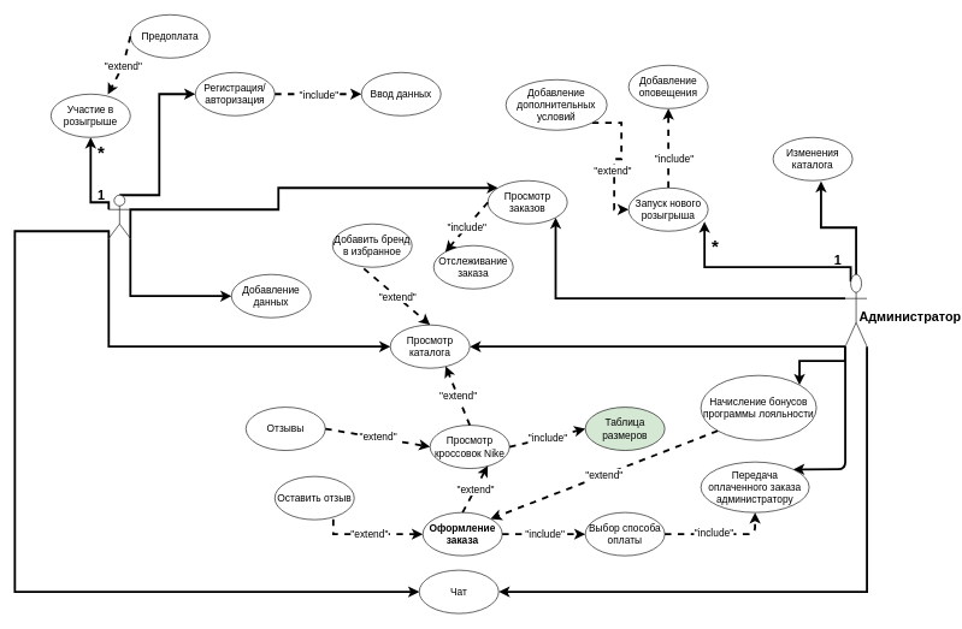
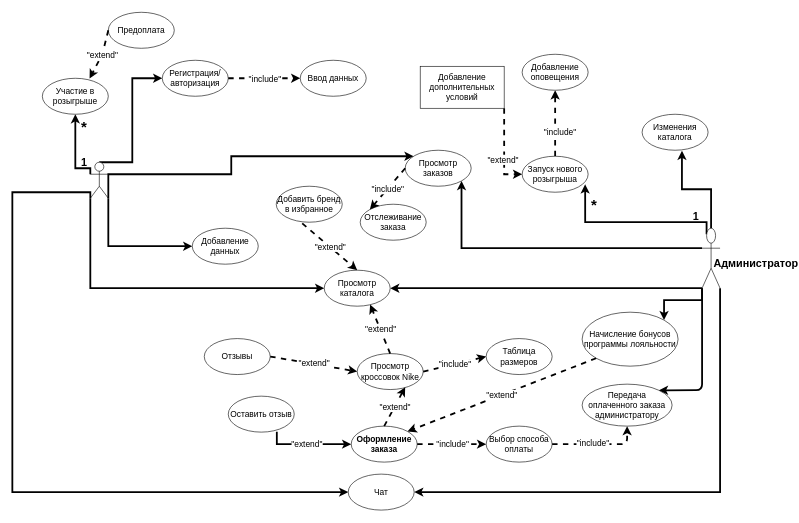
  <mxCell id="0" />
  <mxCell id="1" parent="0" />
  <mxCell id="2" style="edgeStyle=orthogonalEdgeStyle;rounded=0;orthogonalLoop=1;jettySize=auto;html=1;exitX=0;exitY=1;exitDx=0;exitDy=0;exitPerimeter=0;entryX=0;entryY=0.5;entryDx=0;entryDy=0;strokeWidth=3;fontSize=14;" parent="1" source="8" target="17" edge="1"><mxGeometry relative="1" as="geometry"><Array as="points"><mxPoint x="150" y="480" /></Array></mxGeometry></mxCell>
  <mxCell id="3" style="edgeStyle=orthogonalEdgeStyle;rounded=0;orthogonalLoop=1;jettySize=auto;html=1;exitX=0.5;exitY=0;exitDx=0;exitDy=0;exitPerimeter=0;entryX=0;entryY=0.5;entryDx=0;entryDy=0;strokeWidth=3;fontSize=14;" parent="1" source="8" target="16" edge="1"><mxGeometry relative="1" as="geometry"><Array as="points"><mxPoint x="220" y="270" /><mxPoint x="220" y="130" /></Array></mxGeometry></mxCell>
  <mxCell id="4" style="edgeStyle=orthogonalEdgeStyle;rounded=0;orthogonalLoop=1;jettySize=auto;html=1;exitX=0;exitY=1;exitDx=0;exitDy=0;exitPerimeter=0;entryX=0;entryY=0.5;entryDx=0;entryDy=0;strokeWidth=3;fontSize=14;" parent="1" source="8" target="18" edge="1"><mxGeometry relative="1" as="geometry"><Array as="points"><mxPoint x="150" y="320" /><mxPoint x="20" y="320" /><mxPoint x="20" y="820" /></Array></mxGeometry></mxCell>
  <mxCell id="5" style="edgeStyle=orthogonalEdgeStyle;rounded=0;orthogonalLoop=1;jettySize=auto;html=1;entryX=0;entryY=0.5;entryDx=0;entryDy=0;strokeWidth=3;fontSize=14;exitX=1;exitY=1;exitDx=0;exitDy=0;exitPerimeter=0;" parent="1" source="8" target="22" edge="1"><mxGeometry relative="1" as="geometry"><mxPoint x="170" y="410" as="sourcePoint" /></mxGeometry></mxCell>
  <mxCell id="6" style="edgeStyle=orthogonalEdgeStyle;rounded=0;orthogonalLoop=1;jettySize=auto;html=1;exitX=0;exitY=0.333;exitDx=0;exitDy=0;exitPerimeter=0;entryX=0.5;entryY=1;entryDx=0;entryDy=0;strokeWidth=3;fontSize=14;" parent="1" source="8" target="23" edge="1"><mxGeometry relative="1" as="geometry"><mxPoint x="270" y="400" as="targetPoint" /><Array as="points"><mxPoint x="125" y="280" /></Array></mxGeometry></mxCell>
  <mxCell id="7" style="edgeStyle=orthogonalEdgeStyle;rounded=0;orthogonalLoop=1;jettySize=auto;html=1;exitX=1;exitY=1;exitDx=0;exitDy=0;exitPerimeter=0;strokeWidth=3;fontSize=14;" parent="1" source="8" target="33" edge="1"><mxGeometry relative="1" as="geometry"><Array as="points"><mxPoint x="180" y="290" /><mxPoint x="385" y="290" /><mxPoint x="385" y="260" /></Array></mxGeometry></mxCell>
  <mxCell id="8" value="" style="shape=umlActor;verticalLabelPosition=bottom;verticalAlign=top;html=1;outlineConnect=0;fontSize=14;" parent="1" vertex="1"><mxGeometry x="150" y="270" width="30" height="60" as="geometry" /></mxCell>
  <mxCell id="9" style="edgeStyle=orthogonalEdgeStyle;rounded=0;orthogonalLoop=1;jettySize=auto;html=1;exitX=1;exitY=1;exitDx=0;exitDy=0;exitPerimeter=0;strokeWidth=3;fontSize=14;entryX=1;entryY=0.5;entryDx=0;entryDy=0;" parent="1" source="15" target="18" edge="1"><mxGeometry relative="1" as="geometry"><Array as="points"><mxPoint x="1200" y="820" /></Array><mxPoint x="380" y="891" as="targetPoint" /></mxGeometry></mxCell>
  <mxCell id="10" style="edgeStyle=orthogonalEdgeStyle;rounded=0;orthogonalLoop=1;jettySize=auto;html=1;exitX=0;exitY=1;exitDx=0;exitDy=0;exitPerimeter=0;entryX=1;entryY=0.5;entryDx=0;entryDy=0;strokeWidth=3;fontSize=14;" parent="1" source="15" target="17" edge="1"><mxGeometry relative="1" as="geometry"><Array as="points"><mxPoint x="950" y="480" /><mxPoint x="950" y="480" /></Array></mxGeometry></mxCell>
  <mxCell id="11" style="edgeStyle=orthogonalEdgeStyle;rounded=0;orthogonalLoop=1;jettySize=auto;html=1;exitX=0.5;exitY=0;exitDx=0;exitDy=0;exitPerimeter=0;entryX=0.604;entryY=1.014;entryDx=0;entryDy=0;entryPerimeter=0;fontSize=14;strokeWidth=3;" parent="1" source="15" target="24" edge="1"><mxGeometry relative="1" as="geometry" /></mxCell>
  <mxCell id="12" style="edgeStyle=orthogonalEdgeStyle;rounded=0;orthogonalLoop=1;jettySize=auto;html=1;exitX=0.25;exitY=0.1;exitDx=0;exitDy=0;exitPerimeter=0;entryX=0.955;entryY=0.779;entryDx=0;entryDy=0;entryPerimeter=0;fontSize=14;strokeWidth=3;" parent="1" source="15" target="27" edge="1"><mxGeometry relative="1" as="geometry"><Array as="points"><mxPoint x="1178" y="370" /><mxPoint x="975" y="370" /></Array></mxGeometry></mxCell>
  <mxCell id="13" style="edgeStyle=orthogonalEdgeStyle;rounded=0;orthogonalLoop=1;jettySize=auto;html=1;exitX=0;exitY=0.333;exitDx=0;exitDy=0;exitPerimeter=0;entryX=1;entryY=1;entryDx=0;entryDy=0;strokeWidth=3;fontSize=14;" parent="1" source="15" target="33" edge="1"><mxGeometry relative="1" as="geometry" /></mxCell>
  <mxCell id="14" style="edgeStyle=orthogonalEdgeStyle;rounded=0;orthogonalLoop=1;jettySize=auto;html=1;exitX=0;exitY=1;exitDx=0;exitDy=0;exitPerimeter=0;entryX=1;entryY=0;entryDx=0;entryDy=0;strokeWidth=3;fontSize=14;" parent="1" source="15" target="54" edge="1"><mxGeometry relative="1" as="geometry" /></mxCell>
  <mxCell id="15" value="" style="shape=umlActor;verticalLabelPosition=bottom;verticalAlign=top;html=1;outlineConnect=0;fontSize=14;" parent="1" vertex="1"><mxGeometry x="1170" y="380" width="30" height="100" as="geometry" /></mxCell>
  <mxCell id="16" value="Регистрация/авторизация" style="ellipse;whiteSpace=wrap;html=1;fontSize=14;" parent="1" vertex="1"><mxGeometry x="270" y="100" width="110" height="60" as="geometry" /></mxCell>
  <mxCell id="17" value="Просмотр каталога" style="ellipse;whiteSpace=wrap;html=1;fontSize=14;" parent="1" vertex="1"><mxGeometry x="540" y="450" width="110" height="60" as="geometry" /></mxCell>
  <mxCell id="18" value="Чат" style="ellipse;whiteSpace=wrap;html=1;fontSize=14;" parent="1" vertex="1"><mxGeometry x="580" y="790" width="110" height="60" as="geometry" /></mxCell>
  <mxCell id="19" value="Добавить бренд в избранное" style="ellipse;whiteSpace=wrap;html=1;fontSize=14;" parent="1" vertex="1"><mxGeometry x="460" y="310" width="110" height="60" as="geometry" /></mxCell>
  <mxCell id="20" value="Просмотр кроссовок Nike" style="ellipse;whiteSpace=wrap;html=1;fontSize=14;" parent="1" vertex="1"><mxGeometry x="595" y="589" width="110" height="60" as="geometry" /></mxCell>
  <mxCell id="21" value="Оформление заказа" style="ellipse;whiteSpace=wrap;html=1;fontSize=14;fontStyle=1" parent="1" vertex="1"><mxGeometry x="585" y="710" width="110" height="60" as="geometry" /></mxCell>
  <mxCell id="22" value="Добавление данных" style="ellipse;whiteSpace=wrap;html=1;fontSize=14;" parent="1" vertex="1"><mxGeometry x="320" y="380" width="110" height="60" as="geometry" /></mxCell>
  <mxCell id="23" value="Участие в розыгрыше" style="ellipse;whiteSpace=wrap;html=1;fontSize=14;" parent="1" vertex="1"><mxGeometry x="70" y="130" width="110" height="60" as="geometry" /></mxCell>
  <mxCell id="24" value="Изменения каталога" style="ellipse;whiteSpace=wrap;html=1;fontSize=14;" parent="1" vertex="1"><mxGeometry x="1070" y="190" width="110" height="60" as="geometry" /></mxCell>
  <mxCell id="25" style="edgeStyle=orthogonalEdgeStyle;rounded=0;orthogonalLoop=1;jettySize=auto;html=1;exitX=0.5;exitY=0;exitDx=0;exitDy=0;entryX=0.5;entryY=1;entryDx=0;entryDy=0;dashed=1;strokeWidth=3;fontSize=14;" parent="1" source="27" target="41" edge="1"><mxGeometry relative="1" as="geometry" /></mxCell>
  <mxCell id="26" value="&quot;include&quot;" style="edgeLabel;html=1;align=center;verticalAlign=middle;resizable=0;points=[];fontSize=14;" parent="25" vertex="1" connectable="0"><mxGeometry x="-0.234" y="-7" relative="1" as="geometry"><mxPoint y="1" as="offset" /></mxGeometry></mxCell>
  <mxCell id="27" value="Запуск нового розыгрыша" style="ellipse;whiteSpace=wrap;html=1;fontSize=14;" parent="1" vertex="1"><mxGeometry x="870" y="260" width="110" height="60" as="geometry" /></mxCell>
- <mxCell id="28" value="Таблица размеров" style="ellipse;whiteSpace=wrap;html=1;fontSize=14;fillColor=#d5e8d4;" parent="1" vertex="1"><mxGeometry x="810" y="564" width="110" height="60" as="geometry" /></mxCell>
+ <mxCell id="28" value="Таблица размеров" style="ellipse;whiteSpace=wrap;html=1;fontSize=14;" parent="1" vertex="1"><mxGeometry x="810" y="564" width="110" height="60" as="geometry" /></mxCell>
  <mxCell id="29" value="Отзывы" style="ellipse;whiteSpace=wrap;html=1;fontSize=14;" parent="1" vertex="1"><mxGeometry x="340" y="564" width="110" height="60" as="geometry" /></mxCell>
- <mxCell id="30" style="edgeStyle=orthogonalEdgeStyle;rounded=0;orthogonalLoop=1;jettySize=auto;html=1;dashed=1;fontSize=14;exitX=0.736;exitY=0.991;exitDx=0;exitDy=0;exitPerimeter=0;strokeWidth=3;" parent="1" source="32" target="21" edge="1"><mxGeometry relative="1" as="geometry"><Array as="points"><mxPoint x="461" y="740" /></Array></mxGeometry></mxCell>
+ <mxCell id="30" style="edgeStyle=orthogonalEdgeStyle;rounded=0;orthogonalLoop=1;jettySize=auto;html=1;dashed=0;fontSize=14;exitX=0.736;exitY=0.991;exitDx=0;exitDy=0;exitPerimeter=0;strokeWidth=3;" parent="1" source="32" target="21" edge="1"><mxGeometry relative="1" as="geometry"><Array as="points"><mxPoint x="461" y="740" /></Array></mxGeometry></mxCell>
  <mxCell id="31" value="&quot;extend&quot;" style="edgeLabel;html=1;align=center;verticalAlign=middle;resizable=0;points=[];fontSize=14;" parent="30" vertex="1" connectable="0"><mxGeometry x="-0.188" y="-4" relative="1" as="geometry"><mxPoint x="10.97" y="-4" as="offset" /></mxGeometry></mxCell>
  <mxCell id="32" value="Оставить отзыв" style="ellipse;whiteSpace=wrap;html=1;fontSize=14;" parent="1" vertex="1"><mxGeometry x="380" y="660" width="110" height="60" as="geometry" /></mxCell>
  <mxCell id="33" value="Просмотр заказов" style="ellipse;whiteSpace=wrap;html=1;fontSize=14;" parent="1" vertex="1"><mxGeometry x="675" y="250" width="110" height="60" as="geometry" /></mxCell>
  <mxCell id="34" value="" style="endArrow=classic;html=1;dashed=1;strokeWidth=3;entryX=0.5;entryY=0;entryDx=0;entryDy=0;exitX=0.394;exitY=1.033;exitDx=0;exitDy=0;exitPerimeter=0;fontSize=14;" parent="1" source="19" target="17" edge="1"><mxGeometry relative="1" as="geometry"><mxPoint x="500" y="360" as="sourcePoint" /><mxPoint x="600" y="360" as="targetPoint" /></mxGeometry></mxCell>
  <mxCell id="35" value="&quot;extend&quot;" style="edgeLabel;resizable=0;html=1;align=center;verticalAlign=middle;fontSize=14;" parent="34" connectable="0" vertex="1"><mxGeometry relative="1" as="geometry" /></mxCell>
  <mxCell id="36" value="" style="endArrow=classic;html=1;dashed=1;strokeWidth=3;fontSize=14;exitX=1;exitY=0.5;exitDx=0;exitDy=0;entryX=0;entryY=0.5;entryDx=0;entryDy=0;" parent="1" source="29" target="20" edge="1"><mxGeometry relative="1" as="geometry"><mxPoint x="500" y="530" as="sourcePoint" /><mxPoint x="600" y="530" as="targetPoint" /></mxGeometry></mxCell>
  <mxCell id="37" value="&quot;extend&quot;" style="edgeLabel;resizable=0;html=1;align=center;verticalAlign=middle;fontSize=14;" parent="36" connectable="0" vertex="1"><mxGeometry relative="1" as="geometry"><mxPoint y="-2" as="offset" /></mxGeometry></mxCell>
  <mxCell id="38" value="Выбор способа оплаты" style="ellipse;whiteSpace=wrap;html=1;fontSize=14;" parent="1" vertex="1"><mxGeometry x="810" y="710" width="110" height="60" as="geometry" /></mxCell>
  <mxCell id="39" value="" style="endArrow=classic;html=1;dashed=1;strokeWidth=3;fontSize=14;entryX=0;entryY=0.5;entryDx=0;entryDy=0;exitX=1;exitY=0.5;exitDx=0;exitDy=0;" parent="1" source="21" target="38" edge="1"><mxGeometry relative="1" as="geometry"><mxPoint x="500" y="520" as="sourcePoint" /><mxPoint x="600" y="520" as="targetPoint" /></mxGeometry></mxCell>
  <mxCell id="40" value="&quot;include&quot;" style="edgeLabel;resizable=0;html=1;align=center;verticalAlign=middle;fontSize=14;" parent="39" connectable="0" vertex="1"><mxGeometry relative="1" as="geometry" /></mxCell>
  <mxCell id="41" value="Добавление оповещения" style="ellipse;whiteSpace=wrap;html=1;fontSize=14;" parent="1" vertex="1"><mxGeometry x="870" y="90" width="110" height="60" as="geometry" /></mxCell>
  <mxCell id="42" style="edgeStyle=orthogonalEdgeStyle;rounded=0;orthogonalLoop=1;jettySize=auto;html=1;exitX=1;exitY=1;exitDx=0;exitDy=0;entryX=0;entryY=0.5;entryDx=0;entryDy=0;dashed=1;strokeWidth=3;fontSize=14;" parent="1" source="44" target="27" edge="1"><mxGeometry relative="1" as="geometry" /></mxCell>
  <mxCell id="43" value="&quot;extend&quot;" style="edgeLabel;html=1;align=center;verticalAlign=middle;resizable=0;points=[];fontSize=14;" parent="42" vertex="1" connectable="0"><mxGeometry x="0.213" y="-3" relative="1" as="geometry"><mxPoint as="offset" /></mxGeometry></mxCell>
- <mxCell id="44" value="Добавление дополнительных условий" style="ellipse;whiteSpace=wrap;html=1;fontSize=14;" parent="1" vertex="1"><mxGeometry x="700" y="110" width="140" height="70" as="geometry" /></mxCell>
+ <mxCell id="44" value="Добавление дополнительных условий" style="whiteSpace=wrap;html=1;fontSize=14;rounded=0;" parent="1" vertex="1"><mxGeometry x="700" y="110" width="140" height="70" as="geometry" /></mxCell>
  <mxCell id="45" value="" style="endArrow=classic;html=1;dashed=1;strokeWidth=3;fontSize=14;exitX=0.5;exitY=0;exitDx=0;exitDy=0;entryX=0.727;entryY=0.933;entryDx=0;entryDy=0;entryPerimeter=0;" parent="1" source="21" target="20" edge="1"><mxGeometry relative="1" as="geometry"><mxPoint x="530" y="520" as="sourcePoint" /><mxPoint x="630" y="520" as="targetPoint" /></mxGeometry></mxCell>
  <mxCell id="46" value="&quot;extend&quot;" style="edgeLabel;resizable=0;html=1;align=center;verticalAlign=middle;fontSize=14;" parent="45" connectable="0" vertex="1"><mxGeometry relative="1" as="geometry" /></mxCell>
  <mxCell id="47" value="" style="endArrow=classic;html=1;dashed=1;strokeWidth=3;fontSize=14;exitX=0.5;exitY=0;exitDx=0;exitDy=0;entryX=0.696;entryY=0.954;entryDx=0;entryDy=0;entryPerimeter=0;" parent="1" source="20" target="17" edge="1"><mxGeometry relative="1" as="geometry"><mxPoint x="530" y="520" as="sourcePoint" /><mxPoint x="630" y="520" as="targetPoint" /></mxGeometry></mxCell>
  <mxCell id="48" value="&quot;extend&quot;" style="edgeLabel;resizable=0;html=1;align=center;verticalAlign=middle;fontSize=14;" parent="47" connectable="0" vertex="1"><mxGeometry relative="1" as="geometry" /></mxCell>
  <mxCell id="49" value="Передача оплаченного заказа администратору" style="ellipse;whiteSpace=wrap;html=1;fontSize=14;" parent="1" vertex="1"><mxGeometry x="970" y="640" width="150" height="70" as="geometry" /></mxCell>
  <mxCell id="50" value="" style="endArrow=classic;html=1;dashed=1;strokeWidth=3;fontSize=14;entryX=0.5;entryY=1;entryDx=0;entryDy=0;exitX=1;exitY=0.5;exitDx=0;exitDy=0;" parent="1" source="38" target="49" edge="1"><mxGeometry relative="1" as="geometry"><mxPoint x="530" y="500" as="sourcePoint" /><mxPoint x="630" y="500" as="targetPoint" /><Array as="points"><mxPoint x="1045" y="740" /></Array></mxGeometry></mxCell>
  <mxCell id="51" value="&quot;include&quot;" style="edgeLabel;resizable=0;html=1;align=center;verticalAlign=middle;fontSize=14;" parent="50" connectable="0" vertex="1"><mxGeometry relative="1" as="geometry"><mxPoint x="-11" y="-2" as="offset" /></mxGeometry></mxCell>
  <mxCell id="52" value="" style="endArrow=classic;html=1;strokeWidth=3;fontSize=14;exitX=0;exitY=1;exitDx=0;exitDy=0;exitPerimeter=0;entryX=1;entryY=0;entryDx=0;entryDy=0;" parent="1" source="15" target="49" edge="1"><mxGeometry width="50" height="50" relative="1" as="geometry"><mxPoint x="550" y="530" as="sourcePoint" /><mxPoint x="600" y="480" as="targetPoint" /><Array as="points"><mxPoint x="1170" y="650" /></Array></mxGeometry></mxCell>
  <mxCell id="53" value="&lt;font style=&quot;font-size: 18px;&quot;&gt;&lt;b style=&quot;font-size: 18px;&quot;&gt;Администратор&lt;/b&gt;&lt;/font&gt;" style="text;html=1;strokeColor=none;fillColor=none;align=center;verticalAlign=middle;whiteSpace=wrap;rounded=0;fontSize=18;" parent="1" vertex="1"><mxGeometry x="1240" y="430" width="40" height="20" as="geometry" /></mxCell>
  <mxCell id="54" value="Начисление бонусов программы лояльности" style="ellipse;whiteSpace=wrap;html=1;fontSize=14;" parent="1" vertex="1"><mxGeometry x="970" y="520" width="160" height="90" as="geometry" /></mxCell>
  <mxCell id="55" value="" style="endArrow=classic;html=1;strokeWidth=3;fontSize=14;exitX=0;exitY=1;exitDx=0;exitDy=0;entryX=1;entryY=0;entryDx=0;entryDy=0;dashed=1;" parent="1" source="54" target="21" edge="1"><mxGeometry relative="1" as="geometry"><mxPoint x="600" y="520" as="sourcePoint" /><mxPoint x="700" y="520" as="targetPoint" /></mxGeometry></mxCell>
  <mxCell id="56" value="&quot;extend&quot;" style="edgeLabel;resizable=0;html=1;align=center;verticalAlign=middle;fontSize=14;" parent="55" connectable="0" vertex="1"><mxGeometry relative="1" as="geometry" /></mxCell>
  <mxCell id="57" value="" style="endArrow=classic;html=1;dashed=1;strokeWidth=3;fontSize=14;entryX=0;entryY=0.5;entryDx=0;entryDy=0;exitX=1;exitY=0.5;exitDx=0;exitDy=0;" parent="1" source="20" target="28" edge="1"><mxGeometry relative="1" as="geometry"><mxPoint x="560" y="560" as="sourcePoint" /><mxPoint x="660" y="560" as="targetPoint" /></mxGeometry></mxCell>
  <mxCell id="58" value="&quot;include&quot;" style="edgeLabel;resizable=0;html=1;align=center;verticalAlign=middle;fontSize=14;" parent="57" connectable="0" vertex="1"><mxGeometry relative="1" as="geometry" /></mxCell>
  <mxCell id="59" value="Ввод данных" style="ellipse;whiteSpace=wrap;html=1;fontSize=14;" parent="1" vertex="1"><mxGeometry x="500" y="100" width="110" height="60" as="geometry" /></mxCell>
  <mxCell id="60" value="" style="endArrow=classic;html=1;dashed=1;strokeWidth=3;fontSize=14;entryX=0;entryY=0.5;entryDx=0;entryDy=0;exitX=1;exitY=0.5;exitDx=0;exitDy=0;" parent="1" source="16" target="59" edge="1"><mxGeometry relative="1" as="geometry"><mxPoint x="380" y="210" as="sourcePoint" /><mxPoint x="480" y="210" as="targetPoint" /></mxGeometry></mxCell>
  <mxCell id="61" value="&lt;font style=&quot;font-size: 14px&quot;&gt;&quot;include&quot;&lt;/font&gt;" style="edgeLabel;resizable=0;html=1;align=center;verticalAlign=middle;fontSize=14;" parent="60" connectable="0" vertex="1"><mxGeometry relative="1" as="geometry" /></mxCell>
  <mxCell id="62" value="Отслеживание заказа" style="ellipse;whiteSpace=wrap;html=1;fontSize=14;" parent="1" vertex="1"><mxGeometry x="600" y="340" width="110" height="60" as="geometry" /></mxCell>
  <mxCell id="63" value="" style="endArrow=classic;html=1;dashed=1;strokeWidth=3;fontSize=14;entryX=0;entryY=0;entryDx=0;entryDy=0;exitX=0;exitY=0.5;exitDx=0;exitDy=0;" parent="1" source="33" target="62" edge="1"><mxGeometry relative="1" as="geometry"><mxPoint x="540" y="230" as="sourcePoint" /><mxPoint x="640" y="230" as="targetPoint" /></mxGeometry></mxCell>
  <mxCell id="64" value="&quot;include&quot;" style="edgeLabel;resizable=0;html=1;align=center;verticalAlign=middle;fontSize=14;" parent="63" connectable="0" vertex="1"><mxGeometry relative="1" as="geometry" /></mxCell>
  <mxCell id="65" value="Предоплата" style="ellipse;whiteSpace=wrap;html=1;fontSize=14;" parent="1" vertex="1"><mxGeometry x="180" y="20" width="110" height="60" as="geometry" /></mxCell>
  <mxCell id="66" value="" style="endArrow=classic;html=1;dashed=1;strokeWidth=3;fontSize=14;exitX=0;exitY=0.5;exitDx=0;exitDy=0;entryX=0.716;entryY=0.009;entryDx=0;entryDy=0;entryPerimeter=0;" parent="1" source="65" target="23" edge="1"><mxGeometry relative="1" as="geometry"><mxPoint x="540" y="230" as="sourcePoint" /><mxPoint x="640" y="230" as="targetPoint" /><Array as="points"><mxPoint x="170" y="90" /></Array></mxGeometry></mxCell>
  <mxCell id="67" value="&quot;extend&quot;" style="edgeLabel;resizable=0;html=1;align=center;verticalAlign=middle;fontSize=14;" parent="66" connectable="0" vertex="1"><mxGeometry relative="1" as="geometry" /></mxCell>
  <mxCell id="68" value="1" style="text;html=1;strokeColor=none;fillColor=none;align=center;verticalAlign=middle;whiteSpace=wrap;rounded=0;fontSize=18;fontStyle=1" parent="1" vertex="1"><mxGeometry x="120" y="260" width="40" height="20" as="geometry" /></mxCell>
  <mxCell id="69" value="*" style="text;html=1;strokeColor=none;fillColor=none;align=center;verticalAlign=middle;whiteSpace=wrap;rounded=0;fontSize=25;fontStyle=1" parent="1" vertex="1"><mxGeometry x="120" y="200" width="40" height="20" as="geometry" /></mxCell>
  <mxCell id="70" value="1" style="text;html=1;strokeColor=none;fillColor=none;align=center;verticalAlign=middle;whiteSpace=wrap;rounded=0;fontSize=18;fontStyle=1" parent="1" vertex="1"><mxGeometry x="1140" y="350" width="40" height="20" as="geometry" /></mxCell>
  <mxCell id="71" value="*" style="text;html=1;strokeColor=none;fillColor=none;align=center;verticalAlign=middle;whiteSpace=wrap;rounded=0;fontSize=25;fontStyle=1" parent="1" vertex="1"><mxGeometry x="970" y="330" width="40" height="20" as="geometry" /></mxCell>
